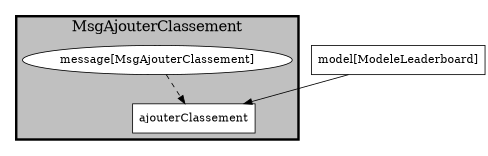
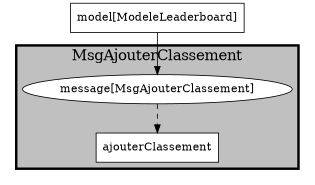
  digraph {
    compound=true
    rankdir=TB
    node [fillcolor=white style=filled shape=box]
    edge [dir=forward]
    n1 [label="message[MsgAjouterClassement]" shape=""]
    n2 [label=ajouterClassement]
    n3 [label="model[ModeleLeaderboard]"]
    subgraph cluster_1 {
      style=invis
      subgraph cluster_2 {
        fillcolor=gray
        fontsize=18.0
        label=MsgAjouterClassement
        penwidth=3.0
        style=filled
        n1
        n2
      }
    }
    n1 -> n2 [style=dashed]
-   n3 -> n2
+   n3 -> n1
  }
